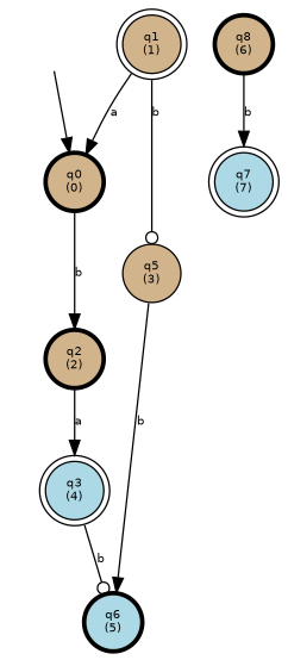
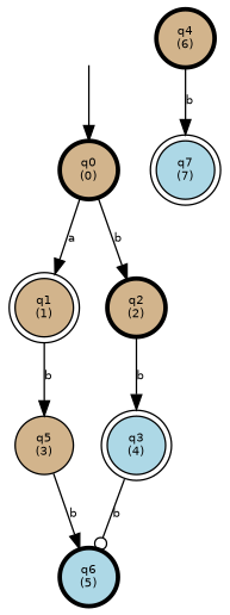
  digraph {
    fontname="DejaVu Sans"
    ordering=out
    node [fontname="DejaVu Sans" style="setlinewidth(3),filled" color=black fillcolor=tan fontcolor=black fontsize=8 shape=circle]
    edge [arrowhead=normal fontname="DejaVu Sans" fontsize=8]
    null [style=invis color="" fillcolor="" fontcolor="" fontsize="" shape=""]
    n2 [label="q0\n(0)"]
    n3 [label="q1\n(1)" peripheries=2 style=filled]
    n4 [label="q2\n(2)"]
    n5 [label="q5\n(3)" style=filled]
    n6 [fillcolor=lightblue label="q3\n(4)" peripheries=2 style=filled]
    n7 [fillcolor=lightblue label="q6\n(5)"]
-   n8 [label="q8\n(6)"]
+   n8 [label="q4\n(6)"]
    n9 [fillcolor=lightblue label="q7\n(7)" peripheries=2 style=filled]
    null -> n2 [fontsize=""]
-   n3 -> n2 [label=a]
+   n2 -> n3 [label=a]
    n2 -> n4 [label=b]
-   n3 -> n5 [arrowhead=odot label=b]
-   n4 -> n6 [label=a]
+   n3 -> n5 [label=b]
+   n4 -> n6 [label=b]
    n5 -> n7 [label=b]
    n6 -> n7 [arrowhead=odot label=b]
    n8 -> n9 [label=b]
  }
